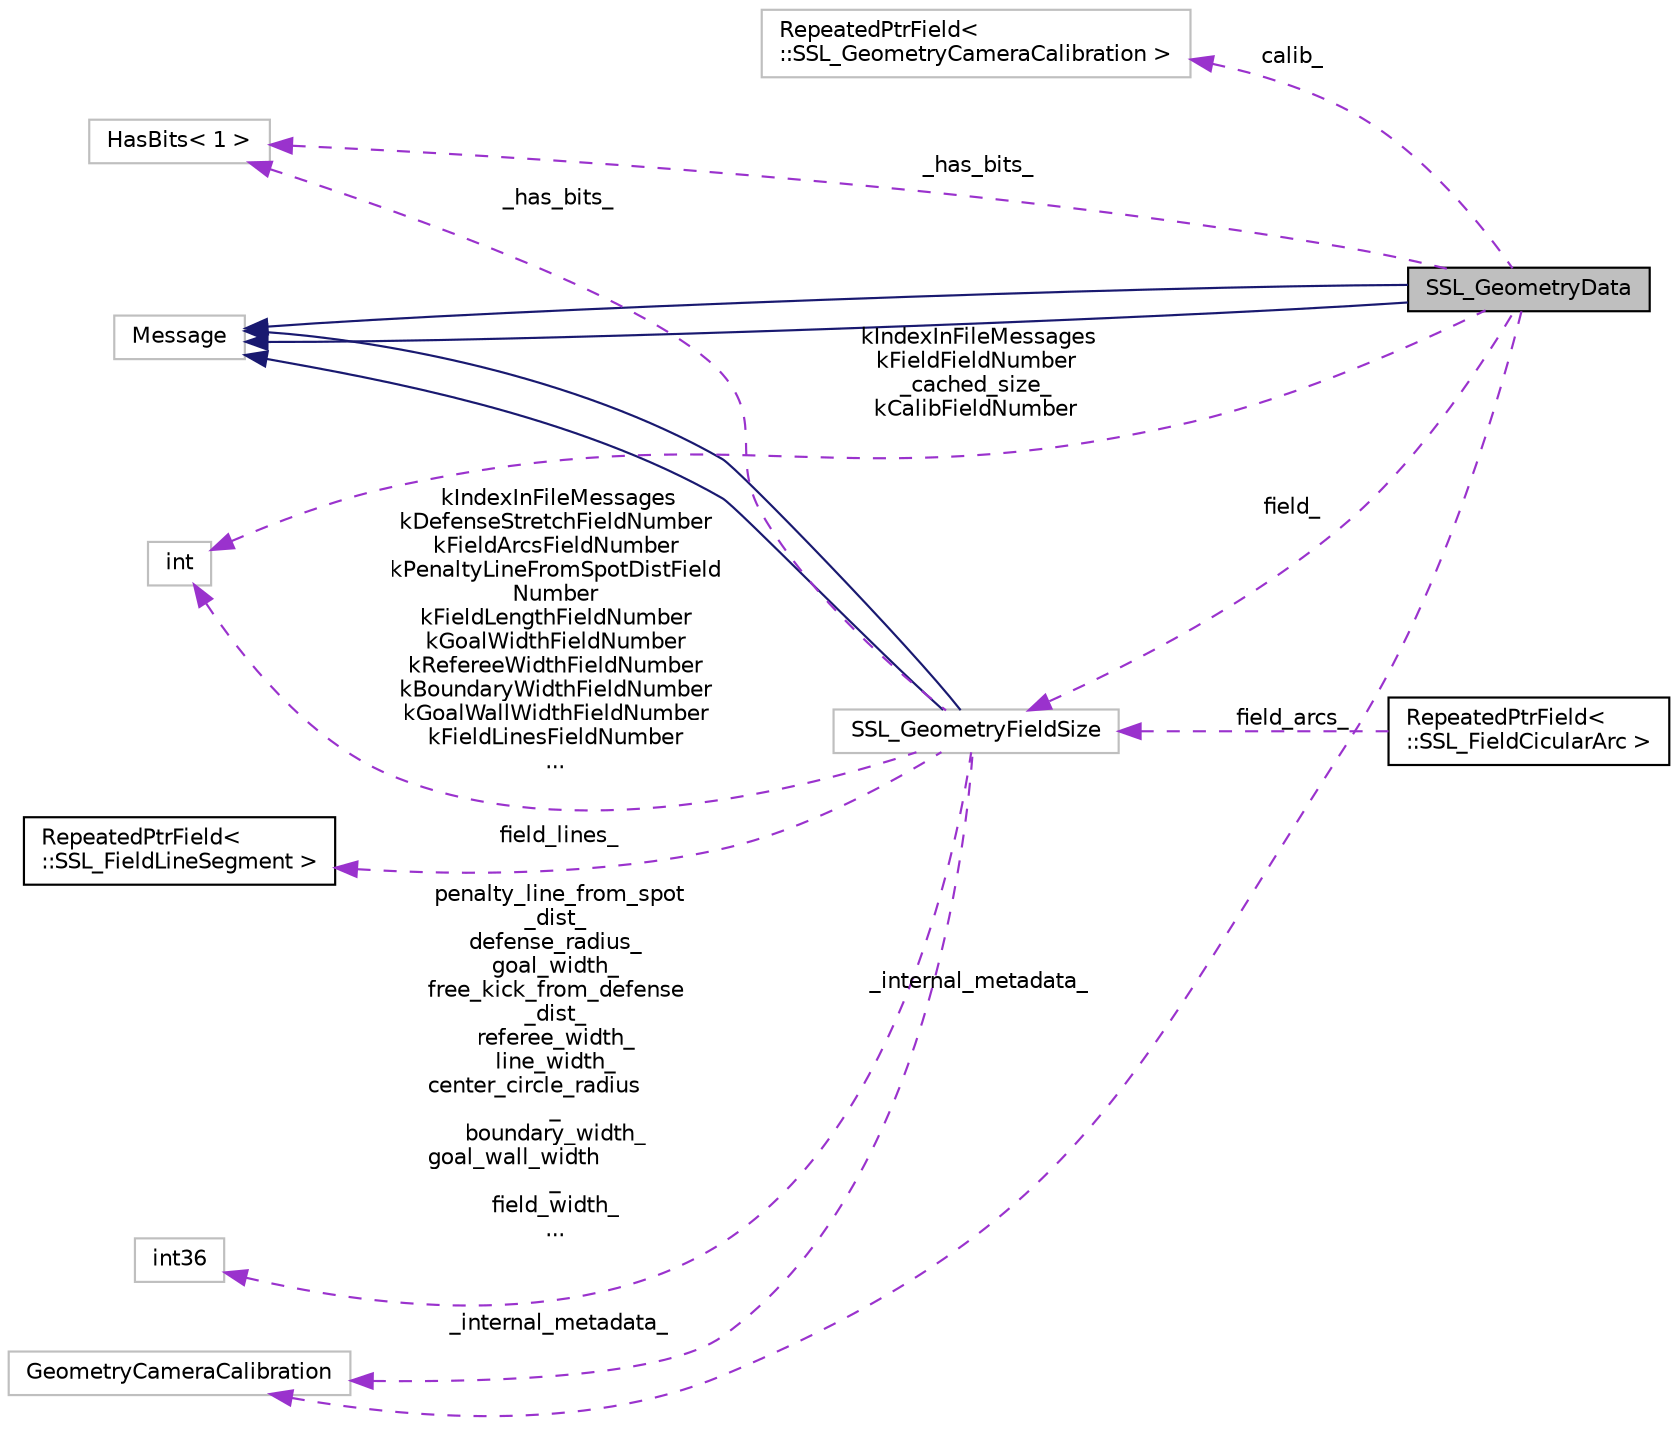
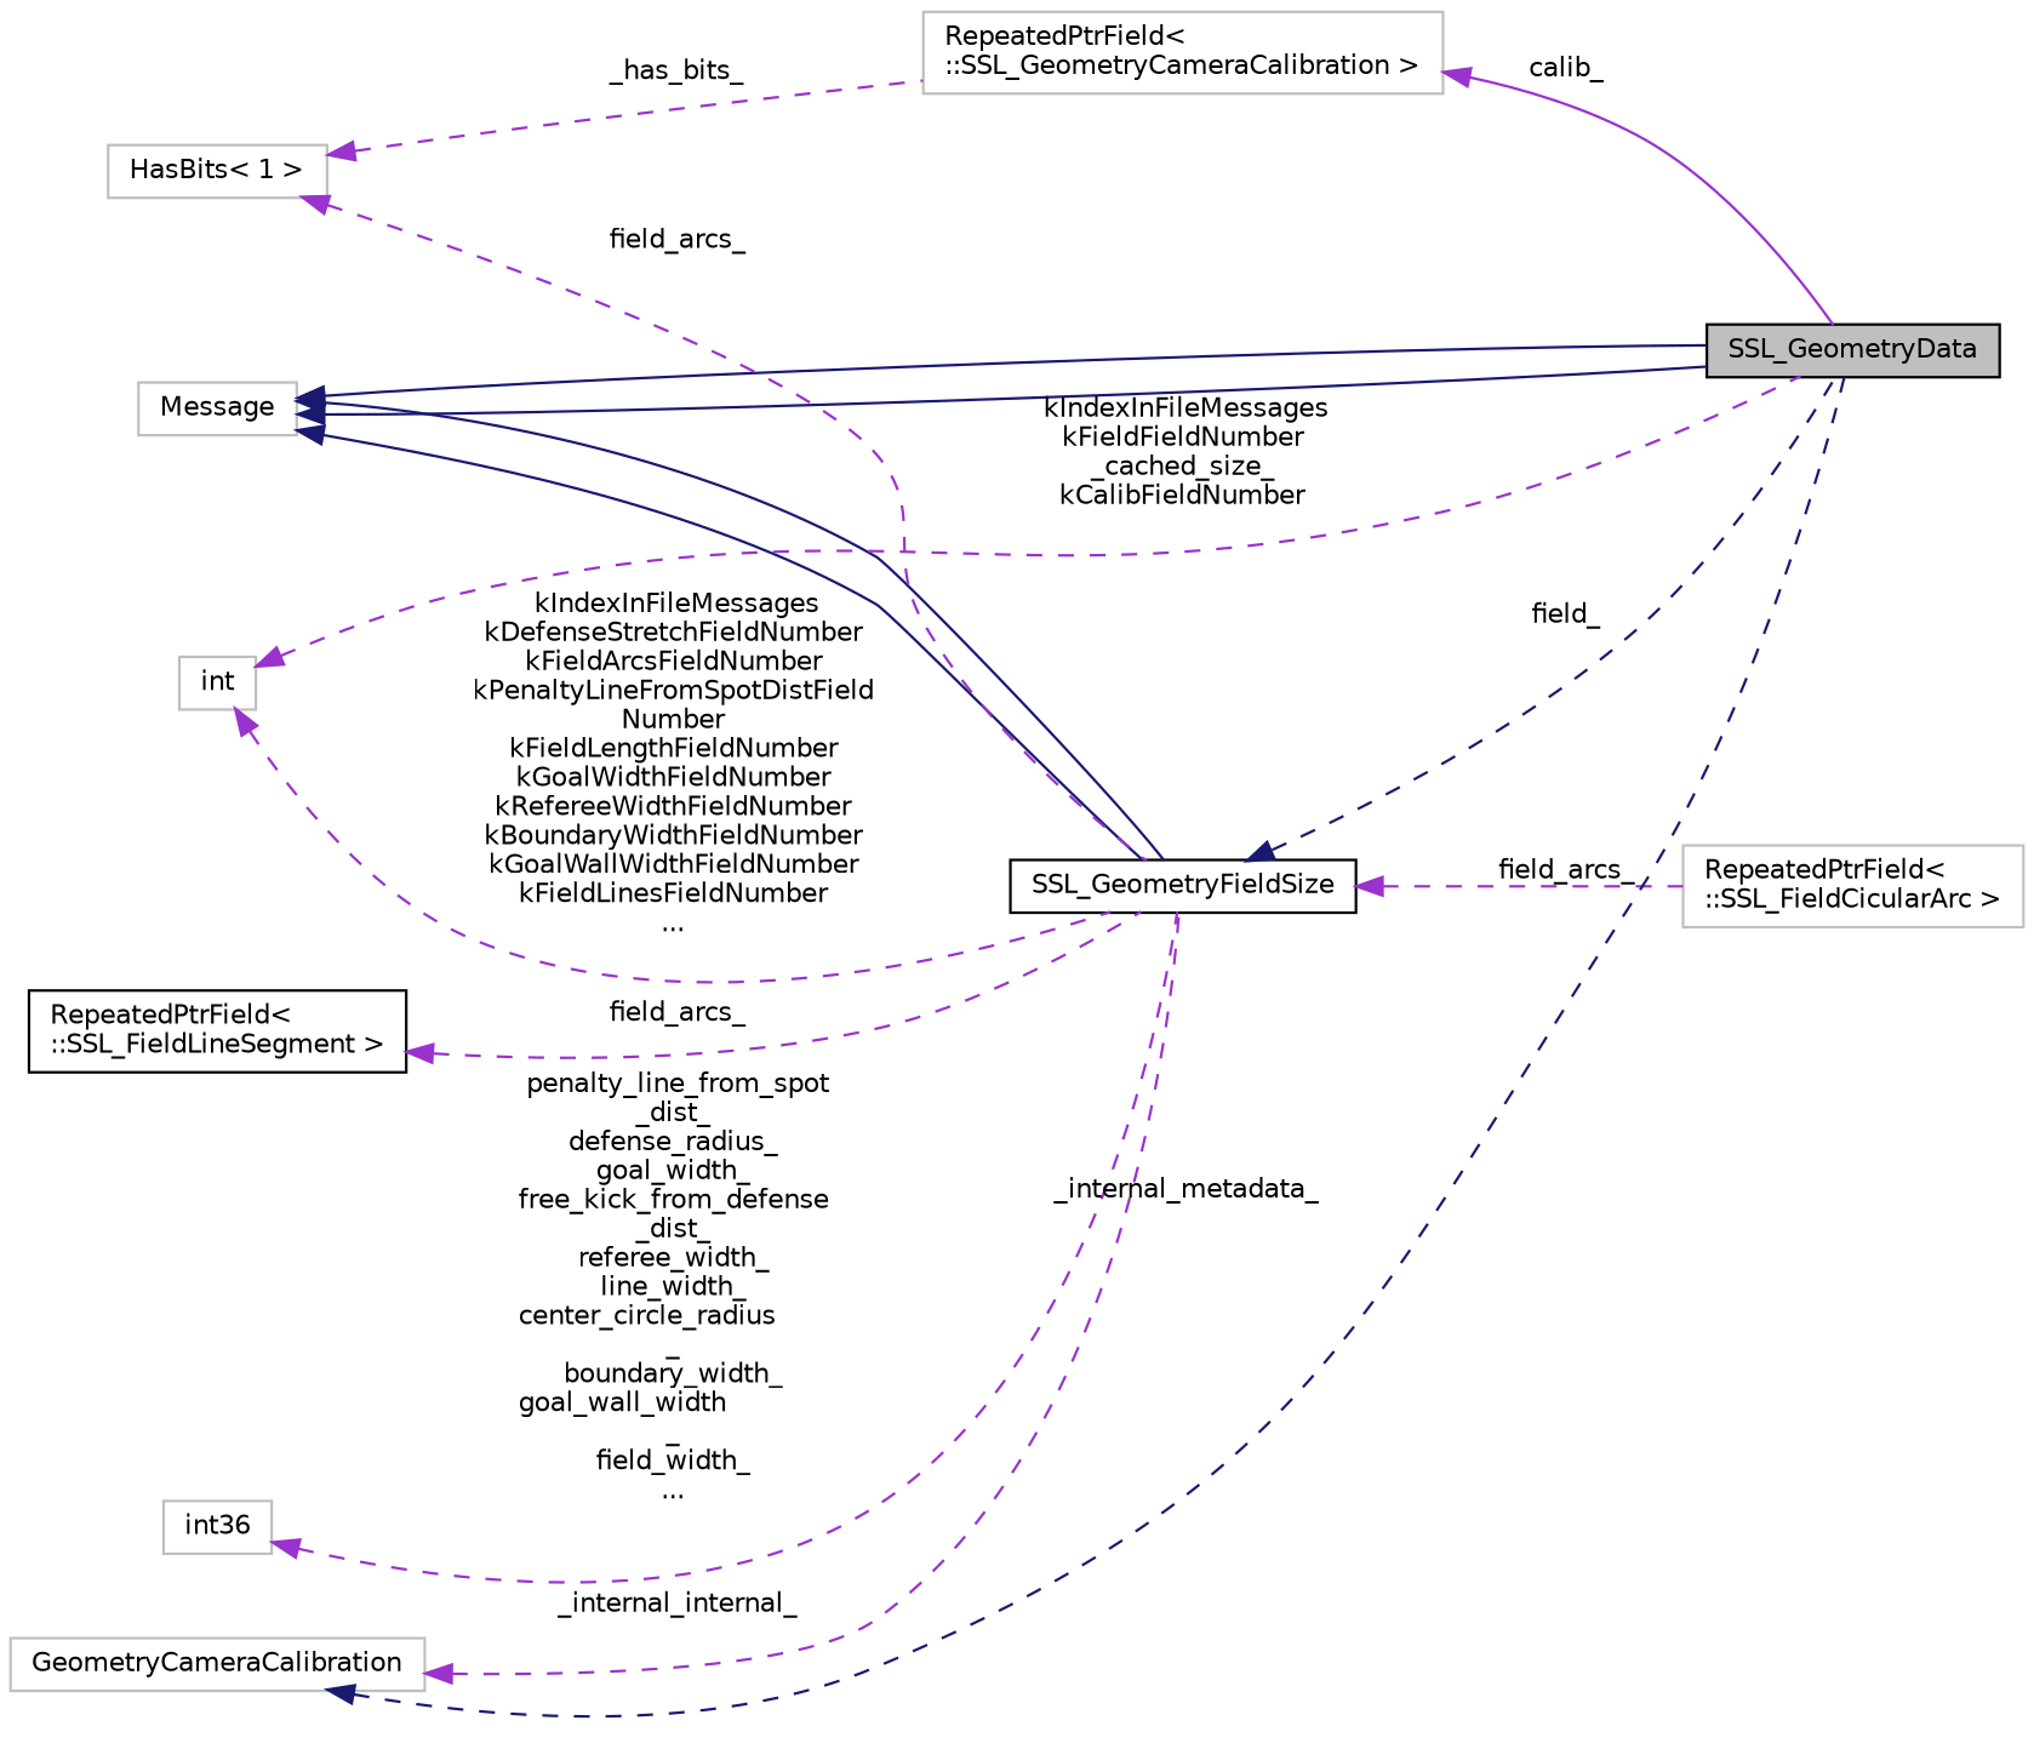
  digraph {
    rankdir=LR
    node [color=grey75 fillcolor=white fontname=Helvetica fontsize=10 shape=record style=filled]
    edge [color=darkorchid3 dir=back fontname=Helvetica fontsize=10 labelfontname=Helvetica labelfontsize=10 style=dashed]
    n1 [color=black fillcolor=grey75 fontcolor=black height=0.2 label=SSL_GeometryData width=0.4]
    n2 [height=0.2 label=Message width=0.4]
-   n3 [height=0.2 label=SSL_GeometryFieldSize width=0.4]
-   n4 [color=black height=0.2 label="RepeatedPtrField\< \l::SSL_FieldCicularArc \>" width=0.4]
+   n3 [color=black height=0.2 label=SSL_GeometryFieldSize width=0.4]
+   n4 [height=0.2 label="RepeatedPtrField\< \l::SSL_FieldCicularArc \>" width=0.4]
    n5 [height=0.2 label=int36 width=0.4]
    n6 [height=0.2 label="HasBits\< 1 \>" width=0.4]
    n7 [height=0.2 label=GeometryCameraCalibration width=0.4]
    n8 [height=0.2 label=int width=0.4]
    n9 [color=black height=0.2 label="RepeatedPtrField\< \l::SSL_FieldLineSegment \>" width=0.4]
    n10 [height=0.2 label="RepeatedPtrField\< \l::SSL_GeometryCameraCalibration \>" width=0.4]
    n2 -> n1 [color=midnightblue style=solid]
    n2 -> n1 [color=midnightblue style=solid]
    n2 -> n3 [color=midnightblue style=solid]
    n2 -> n3 [color=midnightblue style=solid]
-   n3 -> n1 [label=" field_"]
+   n3 -> n1 [color=midnightblue label=" field_"]
    n3 -> n4 [label=" field_arcs_"]
    n5 -> n3 [label=" penalty_line_from_spot\l_dist_\ndefense_radius_\ngoal_width_\nfree_kick_from_defense\l_dist_\nreferee_width_\nline_width_\ncenter_circle_radius\l_\nboundary_width_\ngoal_wall_width\l_\nfield_width_\n..."]
-   n6 -> n1 [label=" _has_bits_"]
-   n6 -> n3 [label=" _has_bits_"]
-   n7 -> n1 [label=" _internal_metadata_"]
-   n7 -> n3 [label=" _internal_metadata_"]
+   n6 -> n10 [label=" _has_bits_"]
+   n6 -> n3 [label=" field_arcs_"]
+   n7 -> n1 [color=midnightblue label=" _internal_metadata_"]
+   n7 -> n3 [label=" _internal_internal_"]
    n8 -> n1 [label=" kIndexInFileMessages\nkFieldFieldNumber\n_cached_size_\nkCalibFieldNumber"]
    n8 -> n3 [label=" kIndexInFileMessages\nkDefenseStretchFieldNumber\nkFieldArcsFieldNumber\nkPenaltyLineFromSpotDistField\lNumber\nkFieldLengthFieldNumber\nkGoalWidthFieldNumber\nkRefereeWidthFieldNumber\nkBoundaryWidthFieldNumber\nkGoalWallWidthFieldNumber\nkFieldLinesFieldNumber\n..."]
-   n9 -> n3 [label=" field_lines_"]
-   n10 -> n1 [label=" calib_"]
+   n9 -> n3 [label=" field_arcs_"]
+   n10 -> n1 [label=" calib_" style=solid]
  }
